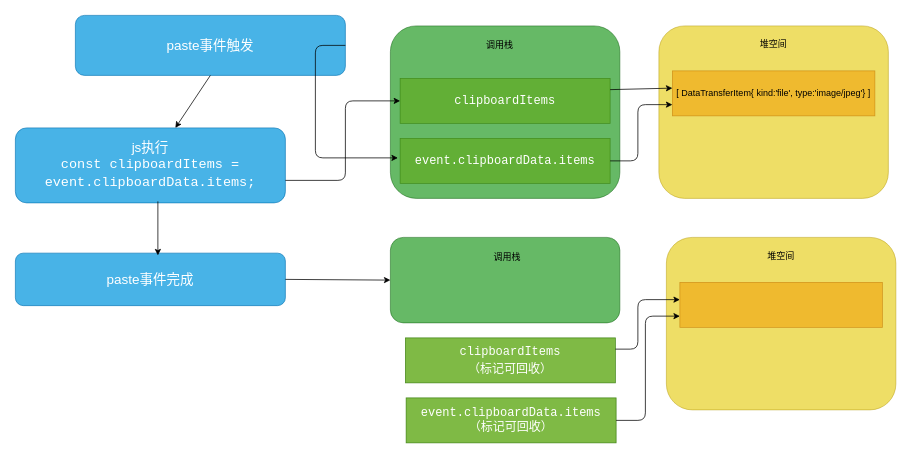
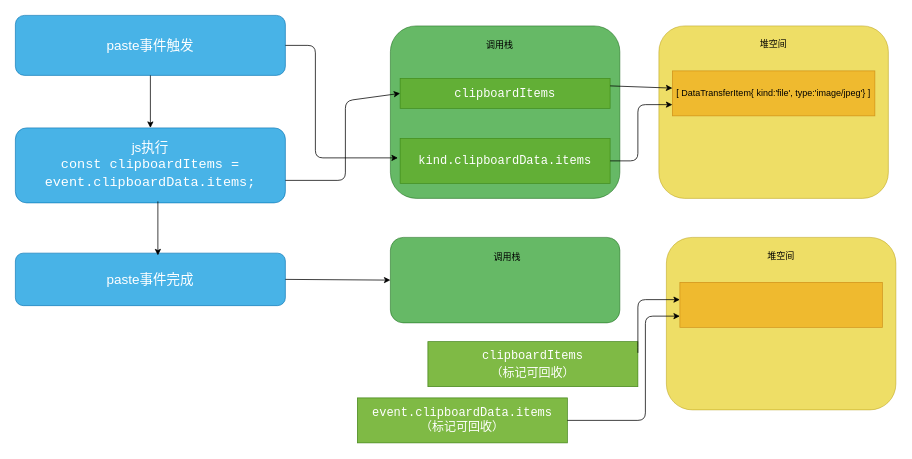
  <mxCell id="0" />
  <mxCell id="1" parent="0" />
  <mxCell id="2" value="" style="rounded=1;whiteSpace=wrap;html=1;labelBackgroundColor=none;fontColor=#000000;opacity=60;fillColor=#e3c800;strokeColor=#B09500;" parent="1" vertex="1"><mxGeometry x="878" y="34" width="306" height="230" as="geometry" /></mxCell>
  <mxCell id="3" value="" style="rounded=1;whiteSpace=wrap;html=1;labelBackgroundColor=none;fontColor=#ffffff;opacity=60;fillColor=#008a00;strokeColor=#005700;" parent="1" vertex="1"><mxGeometry x="520" y="34" width="306" height="230" as="geometry" /></mxCell>
- <mxCell id="4" value="paste事件触发" style="rounded=1;whiteSpace=wrap;html=1;fillColor=#1ba1e2;fontColor=#ffffff;strokeColor=#006EAF;opacity=80;labelBackgroundColor=none;fontSize=18;" parent="1" vertex="1"><mxGeometry x="100" y="20" width="360" height="80" as="geometry" /></mxCell>
+ <mxCell id="4" value="paste事件触发" style="rounded=1;whiteSpace=wrap;html=1;fillColor=#1ba1e2;fontColor=#ffffff;strokeColor=#006EAF;opacity=80;labelBackgroundColor=none;fontSize=18;" parent="1" vertex="1"><mxGeometry x="20" y="20" width="360" height="80" as="geometry" /></mxCell>
  <mxCell id="5" value="paste事件完成" style="rounded=1;whiteSpace=wrap;html=1;fillColor=#1ba1e2;fontColor=#ffffff;strokeColor=#006EAF;opacity=80;labelBackgroundColor=none;fontSize=18;" parent="1" vertex="1"><mxGeometry x="20" y="337" width="360" height="70" as="geometry" /></mxCell>
- <mxCell id="6" value="&lt;font face=&quot;Menlo, Monaco, Courier New, monospace&quot;&gt;&lt;span style=&quot;font-size: 16px;&quot;&gt;event.clipboardData.items&lt;/span&gt;&lt;/font&gt;" style="rounded=0;whiteSpace=wrap;html=1;opacity=60;fillColor=#60a917;fontColor=#ffffff;strokeColor=#2D7600;labelBackgroundColor=none;" parent="1" vertex="1"><mxGeometry x="533" y="184" width="280" height="60" as="geometry" /></mxCell>
- <mxCell id="7" value="&lt;div style=&quot;font-family: Menlo, Monaco, &amp;quot;Courier New&amp;quot;, monospace; font-size: 16px; line-height: 24px;&quot;&gt;&lt;span style=&quot;&quot;&gt;clipboardItems&lt;/span&gt;&lt;/div&gt;" style="rounded=0;whiteSpace=wrap;html=1;opacity=60;fillColor=#60a917;fontColor=#ffffff;strokeColor=#2D7600;labelBackgroundColor=none;" parent="1" vertex="1"><mxGeometry x="533" y="104" width="280" height="60" as="geometry" /></mxCell>
+ <mxCell id="6" value="&lt;font face=&quot;Menlo, Monaco, Courier New, monospace&quot;&gt;&lt;span style=&quot;font-size: 16px;&quot;&gt;kind.clipboardData.items&lt;/span&gt;&lt;/font&gt;" style="rounded=0;whiteSpace=wrap;html=1;opacity=60;fillColor=#60a917;fontColor=#ffffff;strokeColor=#2D7600;labelBackgroundColor=none;" parent="1" vertex="1"><mxGeometry x="533" y="184" width="280" height="60" as="geometry" /></mxCell>
+ <mxCell id="7" value="&lt;div style=&quot;font-family: Menlo, Monaco, &amp;quot;Courier New&amp;quot;, monospace; font-size: 16px; line-height: 24px;&quot;&gt;&lt;span style=&quot;&quot;&gt;clipboardItems&lt;/span&gt;&lt;/div&gt;" style="rounded=0;whiteSpace=wrap;html=1;opacity=60;fillColor=#60a917;fontColor=#ffffff;strokeColor=#2D7600;labelBackgroundColor=none;" parent="1" vertex="1"><mxGeometry x="533" y="104" width="280" height="40" as="geometry" /></mxCell>
  <mxCell id="8" value="[ DataTransferItem{ kind:'file', type:'image/jpeg'} ]" style="rounded=0;whiteSpace=wrap;html=1;labelBackgroundColor=none;fontColor=#000000;opacity=60;fillColor=#f0a30a;strokeColor=#BD7000;" parent="1" vertex="1"><mxGeometry x="896" y="94" width="270" height="60" as="geometry" /></mxCell>
  <mxCell id="9" value="js执行&lt;br style=&quot;font-size: 18px;&quot;&gt;&lt;div style=&quot;font-family: Menlo, Monaco, &amp;quot;Courier New&amp;quot;, monospace; font-size: 18px; line-height: 24px;&quot;&gt;&lt;span style=&quot;font-size: 18px;&quot;&gt;const&lt;/span&gt; &lt;span style=&quot;font-size: 18px;&quot;&gt;clipboardItems&lt;/span&gt; &lt;span style=&quot;font-size: 18px;&quot;&gt;=&lt;/span&gt; &lt;br style=&quot;font-size: 18px;&quot;&gt;event.clipboardData.&lt;span style=&quot;font-size: 18px;&quot;&gt;items&lt;/span&gt;;&lt;/div&gt;" style="rounded=1;whiteSpace=wrap;html=1;labelBackgroundColor=none;fontColor=#ffffff;opacity=80;fillColor=#1ba1e2;strokeColor=#006EAF;fontSize=18;" parent="1" vertex="1"><mxGeometry x="20" y="170" width="360" height="100" as="geometry" /></mxCell>
  <mxCell id="10" value="调用栈" style="text;html=1;strokeColor=none;fillColor=none;align=center;verticalAlign=middle;whiteSpace=wrap;rounded=0;labelBackgroundColor=none;fontColor=#000000;opacity=60;" parent="1" vertex="1"><mxGeometry x="636" y="45" width="60" height="30" as="geometry" /></mxCell>
  <mxCell id="11" value="堆空间" style="text;html=1;strokeColor=none;fillColor=none;align=center;verticalAlign=middle;whiteSpace=wrap;rounded=0;labelBackgroundColor=none;fontColor=#000000;opacity=60;" parent="1" vertex="1"><mxGeometry x="1001" y="44" width="60" height="30" as="geometry" /></mxCell>
  <mxCell id="12" value="" style="endArrow=classic;html=1;fontSize=18;fontColor=#000000;exitX=1;exitY=0.5;exitDx=0;exitDy=0;strokeColor=#000000;" parent="1" source="4" edge="1"><mxGeometry width="50" height="50" relative="1" as="geometry"><mxPoint x="570" y="240" as="sourcePoint" /><mxPoint x="530" y="210" as="targetPoint" /><Array as="points"><mxPoint x="420" y="60" /><mxPoint x="420" y="210" /></Array></mxGeometry></mxCell>
  <mxCell id="13" value="" style="endArrow=classic;html=1;fontSize=18;fontColor=#000000;exitX=1;exitY=0.5;exitDx=0;exitDy=0;entryX=0;entryY=0.75;entryDx=0;entryDy=0;strokeColor=#000000;" parent="1" source="6" target="8" edge="1"><mxGeometry width="50" height="50" relative="1" as="geometry"><mxPoint x="570" y="204" as="sourcePoint" /><mxPoint x="620" y="154" as="targetPoint" /><Array as="points"><mxPoint x="850" y="214" /><mxPoint x="850" y="139" /></Array></mxGeometry></mxCell>
  <mxCell id="14" value="" style="endArrow=classic;html=1;fontSize=18;fontColor=#000000;entryX=0;entryY=0.5;entryDx=0;entryDy=0;exitX=1;exitY=0.25;exitDx=0;exitDy=0;strokeColor=#000000;" parent="1" source="7" edge="1"><mxGeometry width="50" height="50" relative="1" as="geometry"><mxPoint x="813" y="112" as="sourcePoint" /><mxPoint x="896" y="117" as="targetPoint" /></mxGeometry></mxCell>
  <mxCell id="15" value="" style="endArrow=classic;html=1;fontSize=18;fontColor=#000000;exitX=0.5;exitY=1;exitDx=0;exitDy=0;strokeColor=#000000;" parent="1" source="4" target="9" edge="1"><mxGeometry width="50" height="50" relative="1" as="geometry"><mxPoint x="570" y="240" as="sourcePoint" /><mxPoint x="620" y="190" as="targetPoint" /></mxGeometry></mxCell>
  <mxCell id="16" value="" style="endArrow=classic;html=1;fontSize=18;fontColor=#000000;exitX=0.5;exitY=1;exitDx=0;exitDy=0;strokeColor=#000000;" parent="1" edge="1"><mxGeometry width="50" height="50" relative="1" as="geometry"><mxPoint x="210" y="268" as="sourcePoint" /><mxPoint x="210" y="340" as="targetPoint" /></mxGeometry></mxCell>
  <mxCell id="17" value="" style="endArrow=classic;html=1;strokeColor=#000000;fontSize=18;fontColor=#000000;entryX=0;entryY=0.5;entryDx=0;entryDy=0;" parent="1" target="7" edge="1"><mxGeometry width="50" height="50" relative="1" as="geometry"><mxPoint x="380" y="240" as="sourcePoint" /><mxPoint x="620" y="190" as="targetPoint" /><Array as="points"><mxPoint x="460" y="240" /><mxPoint x="460" y="134" /></Array></mxGeometry></mxCell>
  <mxCell id="18" value="" style="rounded=1;whiteSpace=wrap;html=1;labelBackgroundColor=none;fontColor=#000000;opacity=60;fillColor=#e3c800;strokeColor=#B09500;" parent="1" vertex="1"><mxGeometry x="888" y="316" width="306" height="230" as="geometry" /></mxCell>
  <mxCell id="19" value="" style="rounded=1;whiteSpace=wrap;html=1;labelBackgroundColor=none;fontColor=#ffffff;opacity=60;fillColor=#008a00;strokeColor=#005700;" parent="1" vertex="1"><mxGeometry x="520" y="316" width="306" height="114" as="geometry" /></mxCell>
- <mxCell id="20" value="&lt;font face=&quot;Menlo, Monaco, Courier New, monospace&quot;&gt;&lt;span style=&quot;font-size: 16px;&quot;&gt;event.clipboardData.items&lt;br&gt;（标记可回收）&lt;/span&gt;&lt;/font&gt;" style="rounded=0;whiteSpace=wrap;html=1;opacity=80;fillColor=#60a917;fontColor=#ffffff;strokeColor=#2D7600;labelBackgroundColor=none;" parent="1" vertex="1"><mxGeometry x="541" y="530" width="280" height="60" as="geometry" /></mxCell>
- <mxCell id="21" value="&lt;div style=&quot;font-family: Menlo, Monaco, &amp;quot;Courier New&amp;quot;, monospace; font-size: 16px; line-height: 24px;&quot;&gt;&lt;span style=&quot;&quot;&gt;clipboardItems &lt;br&gt;（标记可回收）&lt;/span&gt;&lt;/div&gt;" style="rounded=0;whiteSpace=wrap;html=1;opacity=80;fillColor=#60a917;fontColor=#ffffff;strokeColor=#2D7600;labelBackgroundColor=none;" parent="1" vertex="1"><mxGeometry x="540" y="450" width="280" height="60" as="geometry" /></mxCell>
+ <mxCell id="20" value="&lt;font face=&quot;Menlo, Monaco, Courier New, monospace&quot;&gt;&lt;span style=&quot;font-size: 16px;&quot;&gt;event.clipboardData.items&lt;br&gt;（标记可回收）&lt;/span&gt;&lt;/font&gt;" style="rounded=0;whiteSpace=wrap;html=1;opacity=80;fillColor=#60a917;fontColor=#ffffff;strokeColor=#2D7600;labelBackgroundColor=none;" parent="1" vertex="1"><mxGeometry x="476" y="530" width="280" height="60" as="geometry" /></mxCell>
+ <mxCell id="21" value="&lt;div style=&quot;font-family: Menlo, Monaco, &amp;quot;Courier New&amp;quot;, monospace; font-size: 16px; line-height: 24px;&quot;&gt;&lt;span style=&quot;&quot;&gt;clipboardItems &lt;br&gt;（标记可回收）&lt;/span&gt;&lt;/div&gt;" style="rounded=0;whiteSpace=wrap;html=1;opacity=80;fillColor=#60a917;fontColor=#ffffff;strokeColor=#2D7600;labelBackgroundColor=none;" parent="1" vertex="1"><mxGeometry x="570" y="455" width="280" height="60" as="geometry" /></mxCell>
  <mxCell id="22" value="" style="rounded=0;whiteSpace=wrap;html=1;labelBackgroundColor=none;fontColor=#000000;opacity=60;fillColor=#f0a30a;strokeColor=#BD7000;" parent="1" vertex="1"><mxGeometry x="906" y="376" width="270" height="60" as="geometry" /></mxCell>
  <mxCell id="23" value="调用栈" style="text;html=1;strokeColor=none;fillColor=none;align=center;verticalAlign=middle;whiteSpace=wrap;rounded=0;labelBackgroundColor=none;fontColor=#000000;opacity=60;" parent="1" vertex="1"><mxGeometry x="646" y="327" width="60" height="30" as="geometry" /></mxCell>
  <mxCell id="24" value="堆空间" style="text;html=1;strokeColor=none;fillColor=none;align=center;verticalAlign=middle;whiteSpace=wrap;rounded=0;labelBackgroundColor=none;fontColor=#000000;opacity=60;" parent="1" vertex="1"><mxGeometry x="1011" y="326" width="60" height="30" as="geometry" /></mxCell>
  <mxCell id="25" value="" style="endArrow=classic;html=1;fontSize=18;fontColor=#000000;exitX=1;exitY=0.5;exitDx=0;exitDy=0;entryX=0;entryY=0.75;entryDx=0;entryDy=0;strokeColor=#000000;" parent="1" source="20" target="22" edge="1"><mxGeometry width="50" height="50" relative="1" as="geometry"><mxPoint x="580" y="486" as="sourcePoint" /><mxPoint x="630" y="436" as="targetPoint" /><Array as="points"><mxPoint x="860" y="560" /><mxPoint x="860" y="421" /></Array></mxGeometry></mxCell>
  <mxCell id="26" value="" style="endArrow=classic;html=1;fontSize=18;fontColor=#000000;entryX=0;entryY=0.5;entryDx=0;entryDy=0;exitX=1;exitY=0.25;exitDx=0;exitDy=0;strokeColor=#000000;" parent="1" source="21" edge="1"><mxGeometry width="50" height="50" relative="1" as="geometry"><mxPoint x="823" y="394" as="sourcePoint" /><mxPoint x="906" y="399" as="targetPoint" /><Array as="points"><mxPoint x="850" y="465" /><mxPoint x="850" y="399" /></Array></mxGeometry></mxCell>
  <mxCell id="27" value="" style="endArrow=classic;html=1;entryX=0;entryY=0.5;entryDx=0;entryDy=0;strokeColor=#000000;exitX=1;exitY=0.5;exitDx=0;exitDy=0;" edge="1" parent="1" source="5" target="19"><mxGeometry width="50" height="50" relative="1" as="geometry"><mxPoint x="380" y="360" as="sourcePoint" /><mxPoint x="430" y="320" as="targetPoint" /></mxGeometry></mxCell>
